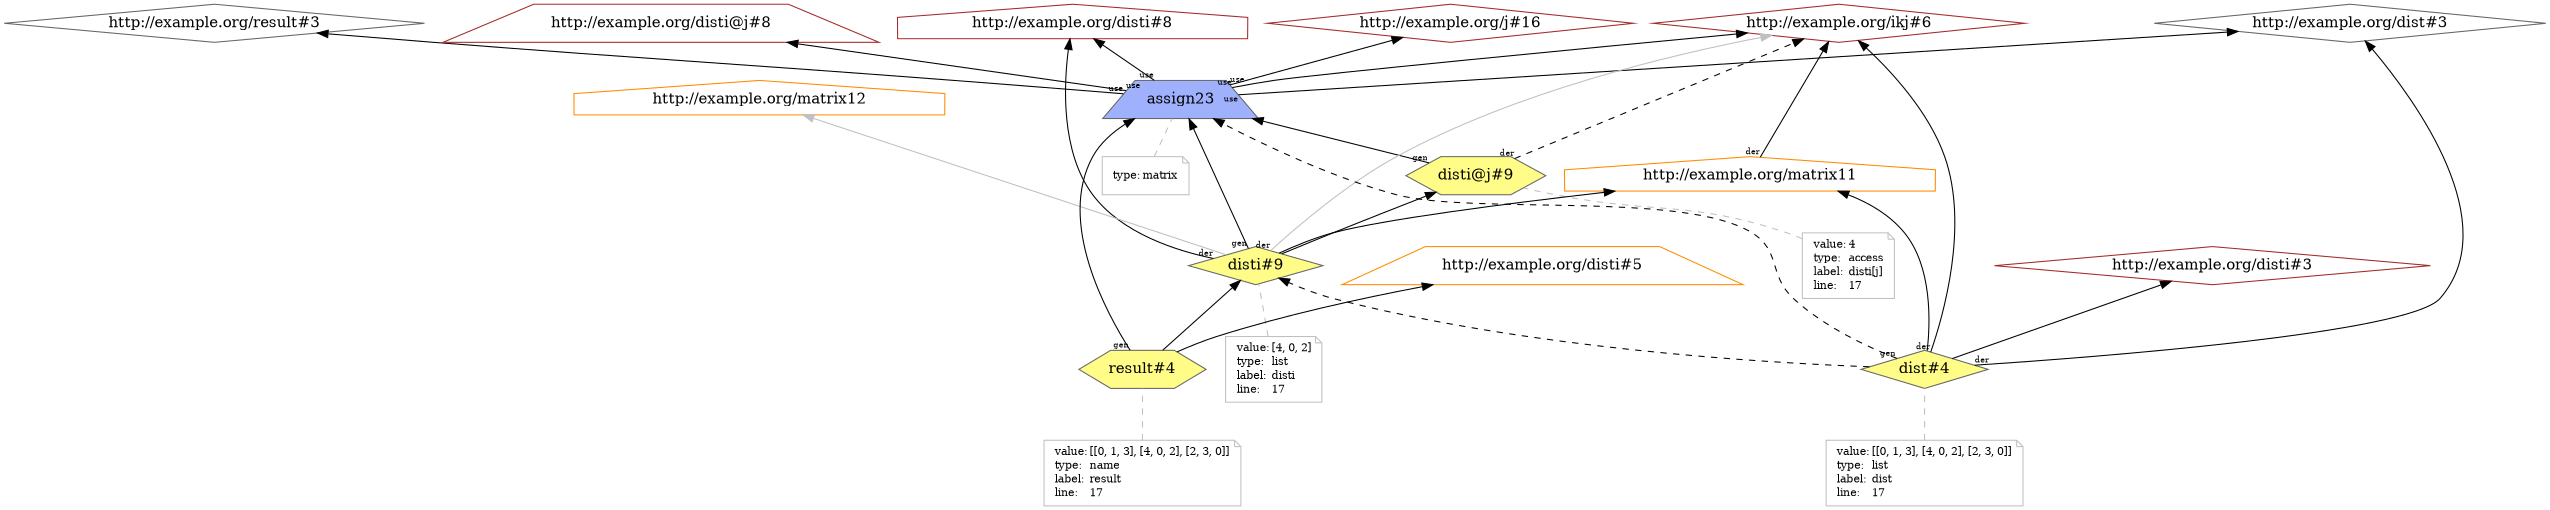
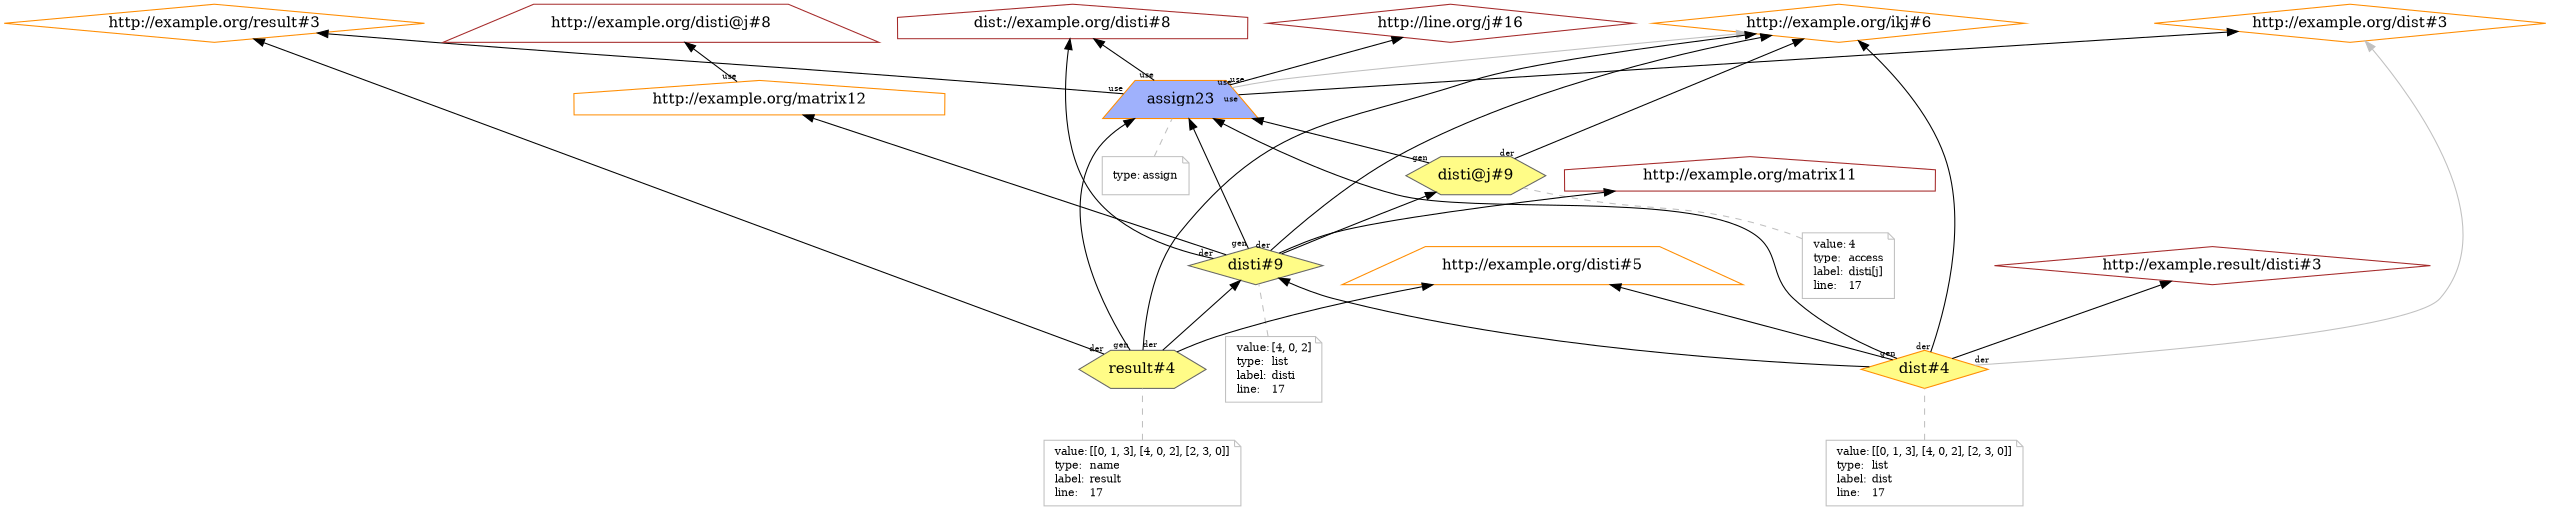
  digraph {
    rankdir=BT
    node [color=gray40 shape=diamond]
    edge [labelangle=60.0 labeldistance=1.5 labelfontsize=8 rotation=20]
    n1 [fillcolor="#FFFC87" label="disti@j#9" shape=hexagon style=filled]
-   n2 [fillcolor="#9FB1FC" label=assign23 shape=trapezium sides=4 style=filled]
-   "http://example.org/ikj#6" [color=brown]
-   "http://example.org/disti#8" [color=brown shape=house]
-   "http://example.org/dist#3"
-   "http://example.org/result#3"
-   "http://example.org/j#16" [color=brown]
+   n2 [color=darkorange fillcolor="#9FB1FC" label=assign23 shape=trapezium sides=4 style=filled]
+   "http://example.org/ikj#6" [color=darkorange]
+   "http://example.org/disti#8" [color=brown shape=house label="dist://example.org/disti#8"]
+   "http://example.org/dist#3" [color=darkorange]
+   "http://example.org/result#3" [color=darkorange]
+   "http://example.org/j#16" [color=brown label="http://line.org/j#16"]
    "http://example.org/disti@j#8" [color=brown shape=trapezium]
    n9 [color=gray fontcolor=black fontsize=10 label=<<TABLE cellpadding="0" border="0"> 	<TR> 	    <TD align="left">value:</TD> 	    <TD align="left">4</TD> 	</TR> 	<TR> 	    <TD align="left">type:</TD> 	    <TD align="left">access</TD> 	</TR> 	<TR> 	    <TD align="left">label:</TD> 	    <TD align="left">disti[j]</TD> 	</TR> 	<TR> 	    <TD align="left">line:</TD> 	    <TD align="left">17</TD> 	</TR> </TABLE>> shape=note]
    n10 [fillcolor="#FFFC87" label="disti#9" style=filled]
-   "http://example.org/matrix11" [color=darkorange shape=house]
+   "http://example.org/matrix11" [color=brown shape=house]
    "http://example.org/matrix12" [color=darkorange shape=house]
    n13 [color=gray fontcolor=black fontsize=10 label=<<TABLE cellpadding="0" border="0"> 	<TR> 	    <TD align="left">value:</TD> 	    <TD align="left">[4, 0, 2]</TD> 	</TR> 	<TR> 	    <TD align="left">type:</TD> 	    <TD align="left">list</TD> 	</TR> 	<TR> 	    <TD align="left">label:</TD> 	    <TD align="left">disti</TD> 	</TR> 	<TR> 	    <TD align="left">line:</TD> 	    <TD align="left">17</TD> 	</TR> </TABLE>> shape=note]
-   n14 [fillcolor="#FFFC87" label="dist#4" style=filled]
-   "http://example.org/disti#3" [color=brown]
+   n14 [color=darkorange fillcolor="#FFFC87" label="dist#4" style=filled]
+   "http://example.org/disti#3" [color=brown label="http://example.result/disti#3"]
    "http://example.org/disti#5" [color=darkorange shape=trapezium]
    n17 [color=gray fontcolor=black fontsize=10 label=<<TABLE cellpadding="0" border="0"> 	<TR> 	    <TD align="left">value:</TD> 	    <TD align="left">[[0, 1, 3], [4, 0, 2], [2, 3, 0]]</TD> 	</TR> 	<TR> 	    <TD align="left">type:</TD> 	    <TD align="left">list</TD> 	</TR> 	<TR> 	    <TD align="left">label:</TD> 	    <TD align="left">dist</TD> 	</TR> 	<TR> 	    <TD align="left">line:</TD> 	    <TD align="left">17</TD> 	</TR> </TABLE>> shape=note]
    n18 [fillcolor="#FFFC87" label="result#4" shape=hexagon style=filled]
    n19 [color=gray fontcolor=black fontsize=10 label=<<TABLE cellpadding="0" border="0"> 	<TR> 	    <TD align="left">value:</TD> 	    <TD align="left">[[0, 1, 3], [4, 0, 2], [2, 3, 0]]</TD> 	</TR> 	<TR> 	    <TD align="left">type:</TD> 	    <TD align="left">name</TD> 	</TR> 	<TR> 	    <TD align="left">label:</TD> 	    <TD align="left">result</TD> 	</TR> 	<TR> 	    <TD align="left">line:</TD> 	    <TD align="left">17</TD> 	</TR> </TABLE>> shape=note]
-   n20 [color=gray fontcolor=black fontsize=10 label=<<TABLE cellpadding="0" border="0"> 	<TR> 	    <TD align="left">type:</TD> 	    <TD align="left">matrix</TD> 	</TR> </TABLE>> shape=note]
+   n20 [color=gray fontcolor=black fontsize=10 label=<<TABLE cellpadding="0" border="0"> 	<TR> 	    <TD align="left">type:</TD> 	    <TD align="left">assign</TD> 	</TR> </TABLE>> shape=note]
    n1 -> n2 [taillabel=gen]
-   n1 -> "http://example.org/ikj#6" [taillabel=der style=dashed]
-   n2 -> "http://example.org/ikj#6" [taillabel=use]
+   n1 -> "http://example.org/ikj#6" [taillabel=der]
+   n2 -> "http://example.org/ikj#6" [taillabel=use color=gray]
    n2 -> "http://example.org/disti#8" [taillabel=use]
    n2 -> "http://example.org/dist#3" [taillabel=use]
    n2 -> "http://example.org/result#3" [taillabel=use]
    n2 -> "http://example.org/j#16" [taillabel=use]
-   n2 -> "http://example.org/disti@j#8" [taillabel=use]
+   "http://example.org/matrix12" -> "http://example.org/disti@j#8" [taillabel=use]
    n9 -> n1 [arrowhead=none color=gray style=dashed labelangle="" labeldistance="" labelfontsize="" rotation=""]
    n10 -> n1 [labelangle="" labeldistance="" labelfontsize="" rotation=""]
    n10 -> n2 [taillabel=gen]
-   n10 -> "http://example.org/ikj#6" [taillabel=der color=gray]
+   n10 -> "http://example.org/ikj#6" [taillabel=der]
    n10 -> "http://example.org/disti#8" [taillabel=der]
    n10 -> "http://example.org/matrix11" [labelangle="" labeldistance="" labelfontsize="" rotation=""]
-   n10 -> "http://example.org/matrix12" [color=gray labelangle="" labeldistance="" labelfontsize="" rotation=""]
+   n10 -> "http://example.org/matrix12" [labelangle="" labeldistance="" labelfontsize="" rotation=""]
    n13 -> n10 [arrowhead=none color=gray style=dashed labelangle="" labeldistance="" labelfontsize="" rotation=""]
-   n14 -> n2 [taillabel=gen style=dashed]
+   n14 -> n2 [taillabel=gen]
    n14 -> "http://example.org/ikj#6" [taillabel=der]
-   n14 -> "http://example.org/dist#3" [taillabel=der]
-   n14 -> n10 [style=dashed labelangle="" labeldistance="" labelfontsize="" rotation=""]
+   n14 -> "http://example.org/dist#3" [taillabel=der color=gray]
+   n14 -> n10 [labelangle="" labeldistance="" labelfontsize="" rotation=""]
    n14 -> "http://example.org/disti#3" [labelangle="" labeldistance="" labelfontsize="" rotation=""]
-   n14 -> "http://example.org/matrix11" [labelangle="" labeldistance="" labelfontsize="" rotation=""]
+   n14 -> "http://example.org/disti#5" [labelangle="" labeldistance="" labelfontsize="" rotation=""]
    n17 -> n14 [arrowhead=none color=gray style=dashed labelangle="" labeldistance="" labelfontsize="" rotation=""]
    n18 -> n2 [taillabel=gen]
-   "http://example.org/matrix11" -> "http://example.org/ikj#6" [taillabel=der]
+   n18 -> "http://example.org/ikj#6" [taillabel=der]
+   n18 -> "http://example.org/result#3" [taillabel=der]
    n18 -> n10 [labelangle="" labeldistance="" labelfontsize="" rotation=""]
    n18 -> "http://example.org/disti#5" [labelangle="" labeldistance="" labelfontsize="" rotation=""]
    n19 -> n18 [arrowhead=none color=gray style=dashed labelangle="" labeldistance="" labelfontsize="" rotation=""]
    n20 -> n2 [arrowhead=none color=gray style=dashed labelangle="" labeldistance="" labelfontsize="" rotation=""]
  }
